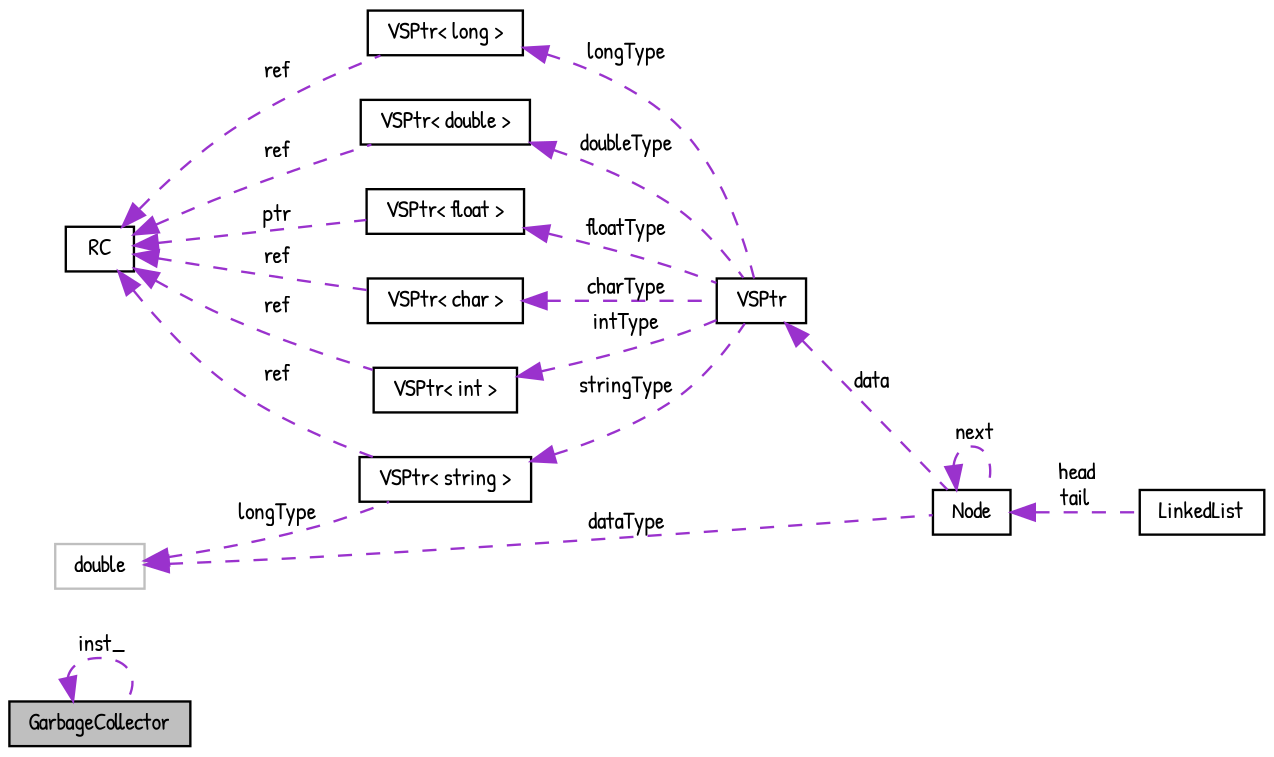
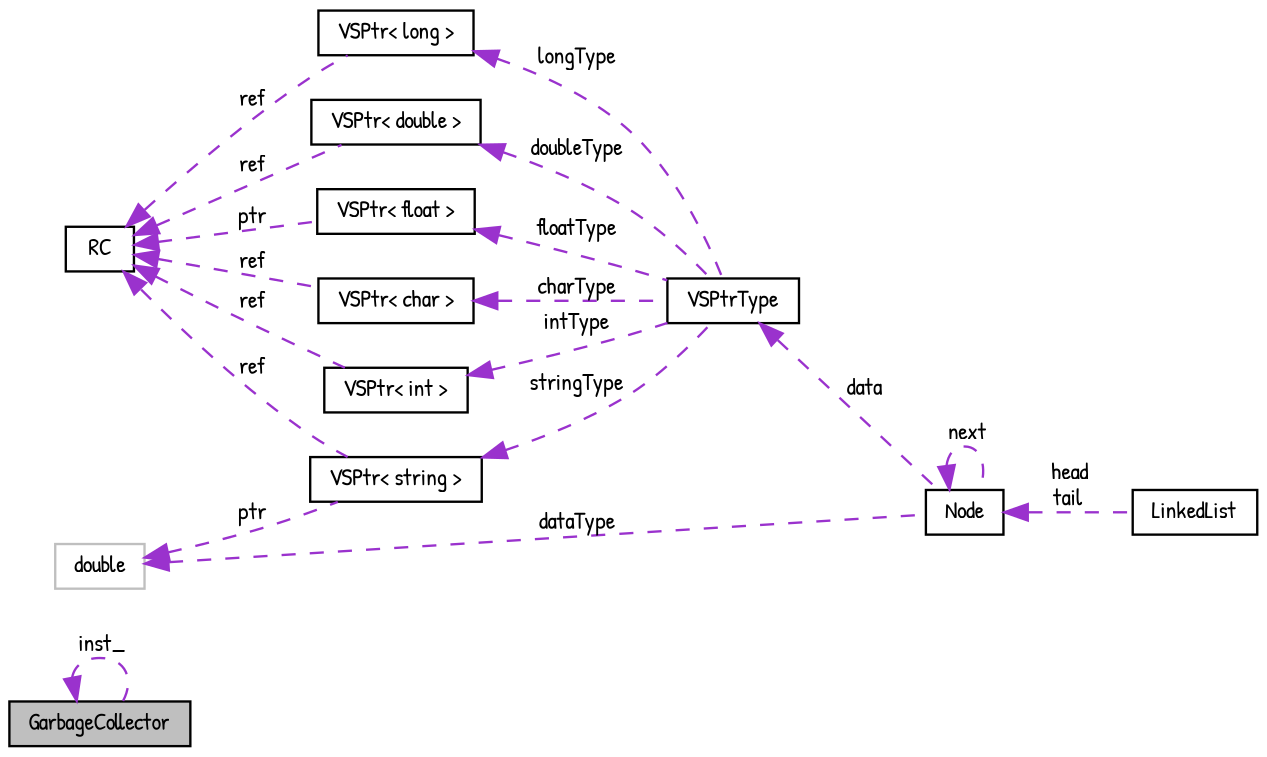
  digraph {
    fontname="Patrick Hand"
    rankdir=LR
    node [color=black fillcolor=white fontname="Patrick Hand" fontsize=10 shape=record style=filled]
    edge [color=darkorchid3 dir=back fontname="Patrick Hand" fontsize=10 labelfontname=Helvetica labelfontsize=10 style=dashed]
    n1 [fillcolor=grey75 fontcolor=black height=0.2 label=GarbageCollector width=0.4]
    n2 [height=0.2 label=LinkedList width=0.4]
    n3 [height=0.2 label="Node" width=0.4]
-   n4 [height=0.2 label=VSPtr width=0.4]
+   n4 [height=0.2 label=VSPtrType width=0.4]
    n5 [height=0.2 label=RC width=0.4]
    n6 [height=0.2 label="VSPtr\< string \>" width=0.4]
    n7 [height=0.2 label="VSPtr\< char \>" width=0.4]
    n8 [height=0.2 label="VSPtr\< int \>" width=0.4]
    n9 [height=0.2 label="VSPtr\< long \>" width=0.4]
    n10 [height=0.2 label="VSPtr\< double \>" width=0.4]
    n11 [height=0.2 label="VSPtr\< float \>" width=0.4]
    n12 [color=grey75 height=0.2 label=double width=0.4]
    n1 -> n1 [label=" inst_"]
    n3 -> n2 [label=" head\ntail"]
    n3 -> n3 [label=" next"]
    n4 -> n3 [label=" data"]
    n5 -> n6 [label=" ref"]
    n5 -> n7 [label=" ref"]
    n5 -> n8 [label=" ref"]
    n5 -> n9 [label=" ref"]
    n5 -> n10 [label=" ref"]
    n5 -> n11 [label=" ptr"]
    n6 -> n4 [label=" stringType"]
    n7 -> n4 [label=" charType"]
    n8 -> n4 [label=" intType"]
    n9 -> n4 [label=" longType"]
    n10 -> n4 [label=" doubleType"]
    n11 -> n4 [label=" floatType"]
    n12 -> n3 [label=" dataType"]
-   n12 -> n6 [label=" longType"]
+   n12 -> n6 [label=" ptr"]
  }
